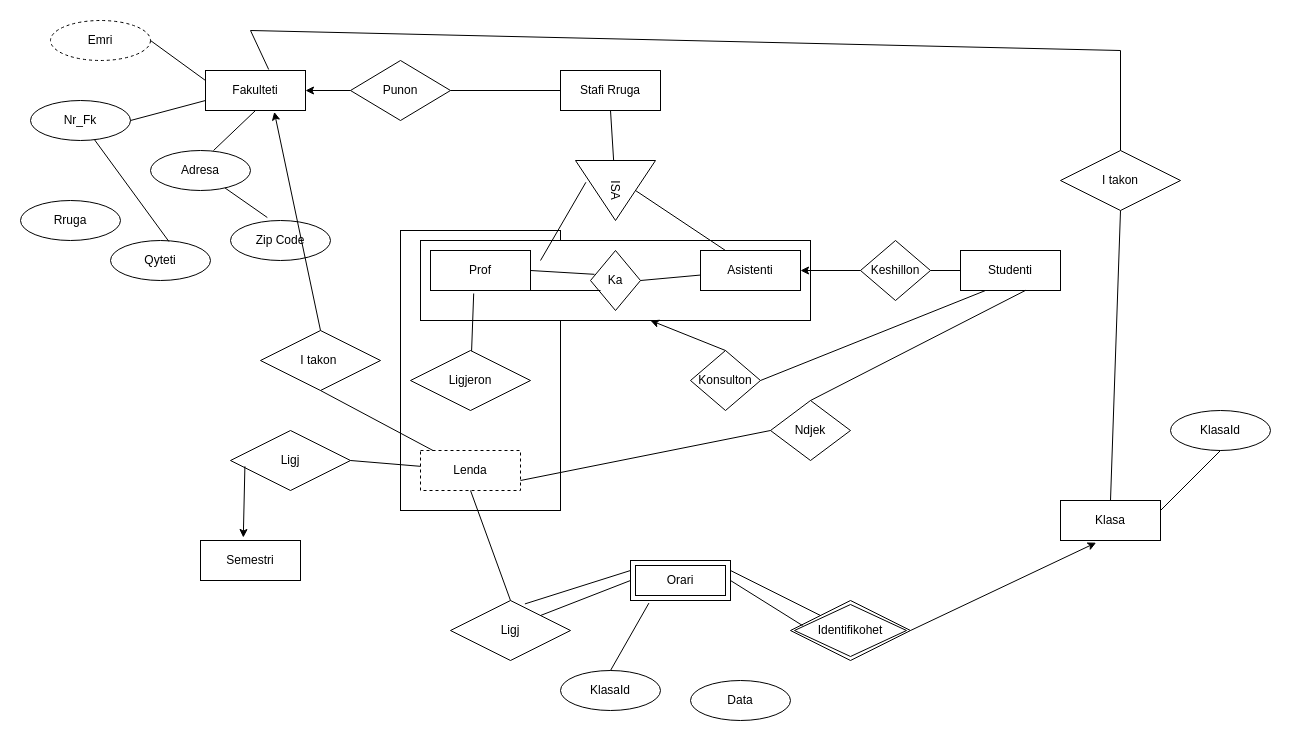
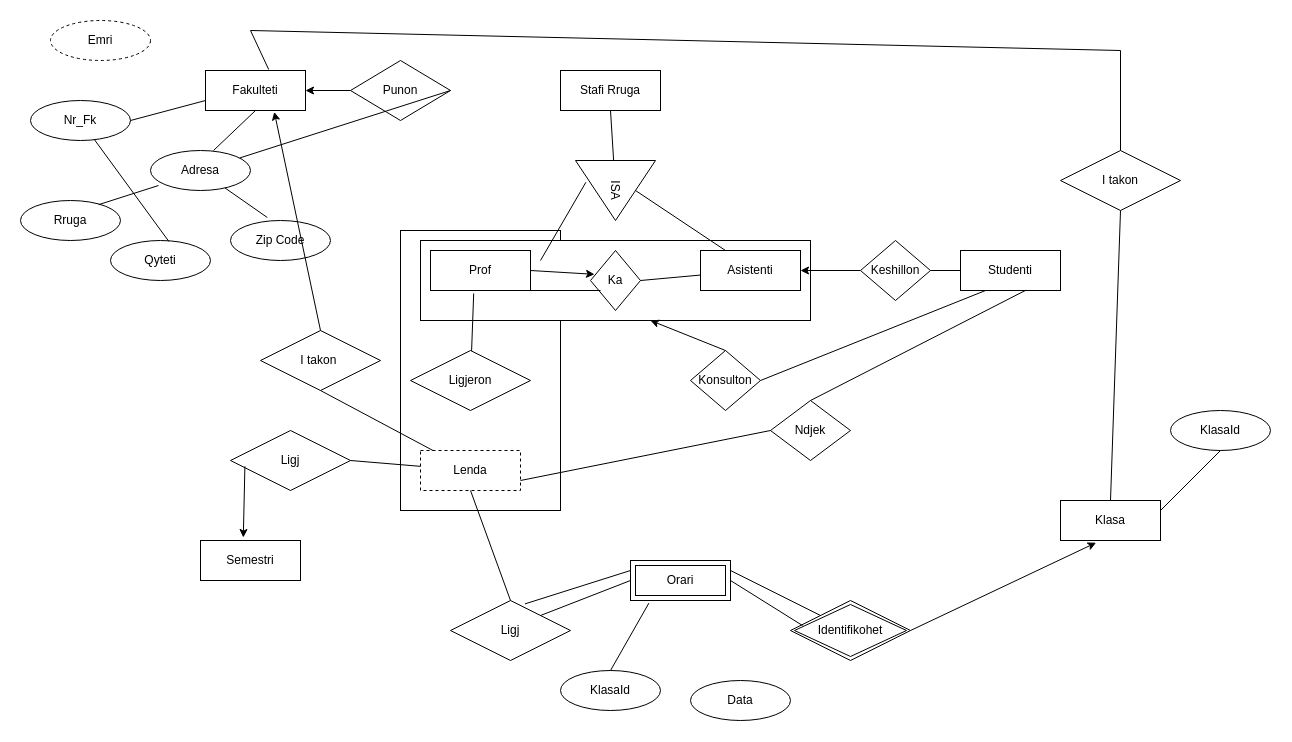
  <mxCell id="0" />
  <mxCell id="1" parent="0" />
  <mxCell id="2" value="Entity" style="whiteSpace=wrap;html=1;align=center;" vertex="1" parent="1"><mxGeometry x="400" y="230" width="160" height="280" as="geometry" /></mxCell>
  <mxCell id="3" value="Entity" style="whiteSpace=wrap;html=1;align=center;" vertex="1" parent="1"><mxGeometry x="420" y="240" width="390" height="80" as="geometry" /></mxCell>
  <mxCell id="4" value="Fakulteti" style="whiteSpace=wrap;html=1;align=center;" vertex="1" parent="1"><mxGeometry x="205" y="70" width="100" height="40" as="geometry" /></mxCell>
  <mxCell id="5" value="Punon" style="shape=rhombus;perimeter=rhombusPerimeter;whiteSpace=wrap;html=1;align=center;" vertex="1" parent="1"><mxGeometry x="350" y="60" width="100" height="60" as="geometry" /></mxCell>
  <mxCell id="6" value="Stafi Rruga" style="whiteSpace=wrap;html=1;align=center;" vertex="1" parent="1"><mxGeometry x="560" y="70" width="100" height="40" as="geometry" /></mxCell>
  <mxCell id="7" value="" style="endArrow=classic;html=1;entryX=1;entryY=0.5;entryDx=0;entryDy=0;exitX=0;exitY=0.5;exitDx=0;exitDy=0;" edge="1" parent="1" source="5" target="4"><mxGeometry width="50" height="50" relative="1" as="geometry"><mxPoint x="490" y="310" as="sourcePoint" /><mxPoint x="540" y="260" as="targetPoint" /></mxGeometry></mxCell>
- <mxCell id="8" value="" style="endArrow=none;html=1;rounded=0;entryX=0;entryY=0.5;entryDx=0;entryDy=0;exitX=1;exitY=0.5;exitDx=0;exitDy=0;" edge="1" parent="1" source="5" target="6"><mxGeometry relative="1" as="geometry"><mxPoint x="430" y="290" as="sourcePoint" /><mxPoint x="590" y="290" as="targetPoint" /></mxGeometry></mxCell>
+ <mxCell id="8" value="" style="endArrow=none;html=1;rounded=0;exitX=1;exitY=0.5;exitDx=0;exitDy=0;" edge="1" parent="1" source="5" target="14"><mxGeometry relative="1" as="geometry"><mxPoint x="430" y="290" as="sourcePoint" /><mxPoint x="590" y="290" as="targetPoint" /></mxGeometry></mxCell>
  <mxCell id="9" value="Nr_Fk" style="ellipse;whiteSpace=wrap;html=1;align=center;" vertex="1" parent="1"><mxGeometry x="30" y="100" width="100" height="40" as="geometry" /></mxCell>
  <mxCell id="10" value="Emri&lt;br&gt;" style="ellipse;whiteSpace=wrap;html=1;align=center;dashed=1;" vertex="1" parent="1"><mxGeometry x="50" y="20" width="100" height="40" as="geometry" /></mxCell>
  <mxCell id="11" value="Zip Code" style="ellipse;whiteSpace=wrap;html=1;align=center;" vertex="1" parent="1"><mxGeometry x="230" y="220" width="100" height="40" as="geometry" /></mxCell>
  <mxCell id="12" value="Qyteti&lt;br&gt;" style="ellipse;whiteSpace=wrap;html=1;align=center;" vertex="1" parent="1"><mxGeometry x="110" y="240" width="100" height="40" as="geometry" /></mxCell>
  <mxCell id="13" value="Rruga&lt;br&gt;" style="ellipse;whiteSpace=wrap;html=1;align=center;" vertex="1" parent="1"><mxGeometry x="20" y="200" width="100" height="40" as="geometry" /></mxCell>
  <mxCell id="14" value="Adresa&lt;br&gt;" style="ellipse;whiteSpace=wrap;html=1;align=center;" vertex="1" parent="1"><mxGeometry x="150" y="150" width="100" height="40" as="geometry" /></mxCell>
  <mxCell id="15" value="" style="endArrow=none;html=1;rounded=0;exitX=1;exitY=0.5;exitDx=0;exitDy=0;entryX=0;entryY=0.75;entryDx=0;entryDy=0;" edge="1" parent="1" source="9" target="4"><mxGeometry relative="1" as="geometry"><mxPoint x="450" y="260" as="sourcePoint" /><mxPoint x="610" y="260" as="targetPoint" /></mxGeometry></mxCell>
- <mxCell id="16" value="" style="endArrow=none;html=1;rounded=0;exitX=1;exitY=0.5;exitDx=0;exitDy=0;entryX=0;entryY=0.25;entryDx=0;entryDy=0;" edge="1" parent="1" source="10" target="4"><mxGeometry relative="1" as="geometry"><mxPoint x="370" y="180" as="sourcePoint" /><mxPoint x="530" y="180" as="targetPoint" /></mxGeometry></mxCell>
  <mxCell id="17" value="" style="endArrow=none;html=1;rounded=0;exitX=0.5;exitY=1;exitDx=0;exitDy=0;" edge="1" parent="1" source="4"><mxGeometry relative="1" as="geometry"><mxPoint x="450" y="260" as="sourcePoint" /><mxPoint x="213" y="150" as="targetPoint" /></mxGeometry></mxCell>
  <mxCell id="18" value="" style="endArrow=none;html=1;rounded=0;entryX=0.368;entryY=-0.075;entryDx=0;entryDy=0;entryPerimeter=0;" edge="1" parent="1" source="14" target="11"><mxGeometry relative="1" as="geometry"><mxPoint x="450" y="260" as="sourcePoint" /><mxPoint x="610" y="260" as="targetPoint" /></mxGeometry></mxCell>
  <mxCell id="19" value="" style="endArrow=none;html=1;rounded=0;exitX=0.584;exitY=0.025;exitDx=0;exitDy=0;exitPerimeter=0;" edge="1" parent="1" source="12" target="9"><mxGeometry relative="1" as="geometry"><mxPoint x="450" y="260" as="sourcePoint" /><mxPoint x="610" y="260" as="targetPoint" /></mxGeometry></mxCell>
+ <mxCell id="20" value="" style="endArrow=none;html=1;rounded=0;exitX=0.08;exitY=0.875;exitDx=0;exitDy=0;exitPerimeter=0;entryX=0.78;entryY=0.105;entryDx=0;entryDy=0;entryPerimeter=0;" edge="1" parent="1" source="14" target="13"><mxGeometry relative="1" as="geometry"><mxPoint x="450" y="260" as="sourcePoint" /><mxPoint x="610" y="260" as="targetPoint" /></mxGeometry></mxCell>
  <mxCell id="21" value="" style="endArrow=none;html=1;rounded=0;exitX=0.5;exitY=1;exitDx=0;exitDy=0;" edge="1" parent="1" source="6" target="22"><mxGeometry relative="1" as="geometry"><mxPoint x="450" y="260" as="sourcePoint" /><mxPoint x="610" y="190" as="targetPoint" /></mxGeometry></mxCell>
  <mxCell id="22" value="&lt;br&gt;ISA&lt;br&gt;&lt;br&gt;" style="triangle;whiteSpace=wrap;html=1;rotation=90;" vertex="1" parent="1"><mxGeometry x="585" y="150" width="60" height="80" as="geometry" /></mxCell>
  <mxCell id="23" value="" style="endArrow=none;html=1;entryX=0.5;entryY=0;entryDx=0;entryDy=0;exitX=0.25;exitY=0;exitDx=0;exitDy=0;" edge="1" parent="1" source="26" target="22"><mxGeometry width="50" height="50" relative="1" as="geometry"><mxPoint x="660" y="270" as="sourcePoint" /><mxPoint x="690" y="280" as="targetPoint" /></mxGeometry></mxCell>
  <mxCell id="24" value="" style="endArrow=none;html=1;entryX=0.363;entryY=0.87;entryDx=0;entryDy=0;entryPerimeter=0;" edge="1" parent="1" target="22"><mxGeometry width="50" height="50" relative="1" as="geometry"><mxPoint x="540" y="260" as="sourcePoint" /><mxPoint x="540" y="270" as="targetPoint" /></mxGeometry></mxCell>
  <mxCell id="25" value="Prof" style="whiteSpace=wrap;html=1;align=center;" vertex="1" parent="1"><mxGeometry x="430" y="250" width="100" height="40" as="geometry" /></mxCell>
  <mxCell id="26" value="Asistenti" style="whiteSpace=wrap;html=1;align=center;" vertex="1" parent="1"><mxGeometry x="700" y="250" width="100" height="40" as="geometry" /></mxCell>
  <mxCell id="27" value="Ka" style="shape=rhombus;perimeter=rhombusPerimeter;whiteSpace=wrap;html=1;align=center;" vertex="1" parent="1"><mxGeometry x="590" y="250" width="50" height="60" as="geometry" /></mxCell>
- <mxCell id="28" value="" style="endArrow=none;html=1;rounded=0;exitX=1;exitY=0.5;exitDx=0;exitDy=0;entryX=0.08;entryY=0.397;entryDx=0;entryDy=0;entryPerimeter=0;" edge="1" parent="1" source="25" target="27"><mxGeometry relative="1" as="geometry"><mxPoint x="440" y="290" as="sourcePoint" /><mxPoint x="600" y="290" as="targetPoint" /></mxGeometry></mxCell>
+ <mxCell id="28" value="" style="endArrow=classic;html=1;rounded=0;exitX=1;exitY=0.5;exitDx=0;exitDy=0;entryX=0.08;entryY=0.397;entryDx=0;entryDy=0;entryPerimeter=0;" edge="1" parent="1" source="25" target="27"><mxGeometry relative="1" as="geometry"><mxPoint x="440" y="290" as="sourcePoint" /><mxPoint x="600" y="290" as="targetPoint" /></mxGeometry></mxCell>
  <mxCell id="29" value="" style="endArrow=none;html=1;rounded=0;exitX=1;exitY=0.5;exitDx=0;exitDy=0;" edge="1" parent="1" source="27" target="26"><mxGeometry relative="1" as="geometry"><mxPoint x="440" y="290" as="sourcePoint" /><mxPoint x="600" y="290" as="targetPoint" /></mxGeometry></mxCell>
  <mxCell id="30" value="Keshillon" style="shape=rhombus;perimeter=rhombusPerimeter;whiteSpace=wrap;html=1;align=center;" vertex="1" parent="1"><mxGeometry x="860" y="240" width="70" height="60" as="geometry" /></mxCell>
  <mxCell id="31" value="Studenti" style="whiteSpace=wrap;html=1;align=center;" vertex="1" parent="1"><mxGeometry x="960" y="250" width="100" height="40" as="geometry" /></mxCell>
  <mxCell id="32" value="" style="endArrow=classic;html=1;entryX=1;entryY=0.5;entryDx=0;entryDy=0;exitX=0;exitY=0.5;exitDx=0;exitDy=0;" edge="1" parent="1" source="30" target="26"><mxGeometry width="50" height="50" relative="1" as="geometry"><mxPoint x="490" y="320" as="sourcePoint" /><mxPoint x="540" y="270" as="targetPoint" /></mxGeometry></mxCell>
  <mxCell id="33" value="" style="endArrow=none;html=1;rounded=0;entryX=0;entryY=0.5;entryDx=0;entryDy=0;" edge="1" parent="1" target="31"><mxGeometry relative="1" as="geometry"><mxPoint x="930" y="270" as="sourcePoint" /><mxPoint x="600" y="290" as="targetPoint" /></mxGeometry></mxCell>
  <mxCell id="34" value="Ndjek" style="shape=rhombus;perimeter=rhombusPerimeter;whiteSpace=wrap;html=1;align=center;" vertex="1" parent="1"><mxGeometry x="770" y="400" width="80" height="60" as="geometry" /></mxCell>
  <mxCell id="35" value="Konsulton" style="shape=rhombus;perimeter=rhombusPerimeter;whiteSpace=wrap;html=1;align=center;" vertex="1" parent="1"><mxGeometry x="690" y="350" width="70" height="60" as="geometry" /></mxCell>
  <mxCell id="36" value="" style="endArrow=none;html=1;rounded=0;entryX=0.25;entryY=1;entryDx=0;entryDy=0;exitX=1;exitY=0.5;exitDx=0;exitDy=0;" edge="1" parent="1" source="35" target="31"><mxGeometry relative="1" as="geometry"><mxPoint x="870" y="360" as="sourcePoint" /><mxPoint x="1030" y="360" as="targetPoint" /></mxGeometry></mxCell>
  <mxCell id="37" value="" style="endArrow=none;html=1;rounded=0;entryX=0.652;entryY=0.995;entryDx=0;entryDy=0;entryPerimeter=0;exitX=0.5;exitY=0;exitDx=0;exitDy=0;" edge="1" parent="1" source="34" target="31"><mxGeometry relative="1" as="geometry"><mxPoint x="850" y="399" as="sourcePoint" /><mxPoint x="1010" y="399" as="targetPoint" /></mxGeometry></mxCell>
  <mxCell id="38" value="" style="endArrow=none;html=1;rounded=0;exitX=0.432;exitY=1.075;exitDx=0;exitDy=0;exitPerimeter=0;" edge="1" parent="1" source="25" target="39"><mxGeometry relative="1" as="geometry"><mxPoint x="440" y="290" as="sourcePoint" /><mxPoint x="473" y="360" as="targetPoint" /></mxGeometry></mxCell>
  <mxCell id="39" value="Ligjeron" style="shape=rhombus;perimeter=rhombusPerimeter;whiteSpace=wrap;html=1;align=center;" vertex="1" parent="1"><mxGeometry x="410" y="350" width="120" height="60" as="geometry" /></mxCell>
  <mxCell id="40" value="Lenda" style="whiteSpace=wrap;html=1;align=center;dashed=1;" vertex="1" parent="1"><mxGeometry x="420" y="450" width="100" height="40" as="geometry" /></mxCell>
  <mxCell id="41" value="" style="endArrow=none;html=1;rounded=0;" edge="1" parent="1"><mxGeometry relative="1" as="geometry"><mxPoint x="440" y="290" as="sourcePoint" /><mxPoint x="600" y="290" as="targetPoint" /></mxGeometry></mxCell>
  <mxCell id="42" value="" style="endArrow=classic;html=1;exitX=0.5;exitY=0;exitDx=0;exitDy=0;" edge="1" parent="1" source="35"><mxGeometry width="50" height="50" relative="1" as="geometry"><mxPoint x="490" y="320" as="sourcePoint" /><mxPoint x="650" y="320" as="targetPoint" /></mxGeometry></mxCell>
  <mxCell id="43" value="" style="endArrow=none;html=1;rounded=0;entryX=0;entryY=0.5;entryDx=0;entryDy=0;exitX=1;exitY=0.75;exitDx=0;exitDy=0;" edge="1" parent="1" source="40" target="34"><mxGeometry relative="1" as="geometry"><mxPoint x="440" y="410" as="sourcePoint" /><mxPoint x="600" y="410" as="targetPoint" /></mxGeometry></mxCell>
  <mxCell id="44" value="I takon&amp;nbsp;" style="shape=rhombus;perimeter=rhombusPerimeter;whiteSpace=wrap;html=1;align=center;" vertex="1" parent="1"><mxGeometry x="260" y="330" width="120" height="60" as="geometry" /></mxCell>
  <mxCell id="45" value="Ligj" style="shape=rhombus;perimeter=rhombusPerimeter;whiteSpace=wrap;html=1;align=center;" vertex="1" parent="1"><mxGeometry x="230" y="430" width="120" height="60" as="geometry" /></mxCell>
  <mxCell id="46" value="Semestri" style="whiteSpace=wrap;html=1;align=center;" vertex="1" parent="1"><mxGeometry x="200" y="540" width="100" height="40" as="geometry" /></mxCell>
  <mxCell id="47" value="" style="endArrow=classic;html=1;entryX=0.428;entryY=-0.075;entryDx=0;entryDy=0;entryPerimeter=0;exitX=0.12;exitY=0.597;exitDx=0;exitDy=0;exitPerimeter=0;" edge="1" parent="1" source="45" target="46"><mxGeometry width="50" height="50" relative="1" as="geometry"><mxPoint x="490" y="440" as="sourcePoint" /><mxPoint x="540" y="390" as="targetPoint" /></mxGeometry></mxCell>
  <mxCell id="48" value="" style="endArrow=none;html=1;rounded=0;exitX=1;exitY=0.5;exitDx=0;exitDy=0;" edge="1" parent="1" source="45" target="40"><mxGeometry relative="1" as="geometry"><mxPoint x="440" y="410" as="sourcePoint" /><mxPoint x="600" y="410" as="targetPoint" /></mxGeometry></mxCell>
  <mxCell id="49" value="" style="endArrow=none;html=1;rounded=0;exitX=0.5;exitY=1;exitDx=0;exitDy=0;" edge="1" parent="1" source="44" target="40"><mxGeometry relative="1" as="geometry"><mxPoint x="440" y="410" as="sourcePoint" /><mxPoint x="600" y="410" as="targetPoint" /></mxGeometry></mxCell>
  <mxCell id="50" value="" style="endArrow=classic;html=1;entryX=0.688;entryY=1.035;entryDx=0;entryDy=0;entryPerimeter=0;exitX=0.5;exitY=0;exitDx=0;exitDy=0;" edge="1" parent="1" source="44" target="4"><mxGeometry width="50" height="50" relative="1" as="geometry"><mxPoint x="490" y="440" as="sourcePoint" /><mxPoint x="540" y="390" as="targetPoint" /></mxGeometry></mxCell>
  <mxCell id="51" value="Orari" style="shape=ext;margin=3;double=1;whiteSpace=wrap;html=1;align=center;" vertex="1" parent="1"><mxGeometry x="630" y="560" width="100" height="40" as="geometry" /></mxCell>
  <mxCell id="52" value="Ligj" style="shape=rhombus;perimeter=rhombusPerimeter;whiteSpace=wrap;html=1;align=center;" vertex="1" parent="1"><mxGeometry x="450" y="600" width="120" height="60" as="geometry" /></mxCell>
  <mxCell id="53" value="Identifikohet" style="shape=rhombus;double=1;perimeter=rhombusPerimeter;whiteSpace=wrap;html=1;align=center;" vertex="1" parent="1"><mxGeometry x="790" y="600" width="120" height="60" as="geometry" /></mxCell>
  <mxCell id="54" value="Data" style="ellipse;whiteSpace=wrap;html=1;align=center;" vertex="1" parent="1"><mxGeometry x="690" y="680" width="100" height="40" as="geometry" /></mxCell>
  <mxCell id="55" value="KlasaId" style="ellipse;whiteSpace=wrap;html=1;align=center;" vertex="1" parent="1"><mxGeometry x="560" y="670" width="100" height="40" as="geometry" /></mxCell>
  <mxCell id="56" value="" style="endArrow=none;html=1;rounded=0;exitX=0.62;exitY=0.057;exitDx=0;exitDy=0;exitPerimeter=0;entryX=0;entryY=0.25;entryDx=0;entryDy=0;" edge="1" parent="1" source="52" target="51"><mxGeometry relative="1" as="geometry"><mxPoint x="670" y="470" as="sourcePoint" /><mxPoint x="830" y="470" as="targetPoint" /></mxGeometry></mxCell>
  <mxCell id="57" value="" style="endArrow=none;html=1;rounded=0;entryX=0.1;entryY=0.417;entryDx=0;entryDy=0;entryPerimeter=0;exitX=1;exitY=0.5;exitDx=0;exitDy=0;" edge="1" parent="1" source="51" target="53"><mxGeometry relative="1" as="geometry"><mxPoint x="670" y="470" as="sourcePoint" /><mxPoint x="830" y="470" as="targetPoint" /></mxGeometry></mxCell>
  <mxCell id="58" value="" style="endArrow=none;html=1;rounded=0;entryX=0;entryY=0;entryDx=0;entryDy=0;exitX=1;exitY=0.25;exitDx=0;exitDy=0;" edge="1" parent="1" source="51" target="53"><mxGeometry relative="1" as="geometry"><mxPoint x="670" y="470" as="sourcePoint" /><mxPoint x="830" y="470" as="targetPoint" /></mxGeometry></mxCell>
  <mxCell id="59" value="" style="endArrow=none;html=1;rounded=0;entryX=0.5;entryY=0;entryDx=0;entryDy=0;exitX=0.184;exitY=1.065;exitDx=0;exitDy=0;exitPerimeter=0;" edge="1" parent="1" source="51" target="55"><mxGeometry relative="1" as="geometry"><mxPoint x="670" y="470" as="sourcePoint" /><mxPoint x="830" y="470" as="targetPoint" /></mxGeometry></mxCell>
  <mxCell id="60" value="" style="endArrow=none;html=1;rounded=0;exitX=1;exitY=0;exitDx=0;exitDy=0;entryX=0;entryY=0.5;entryDx=0;entryDy=0;" edge="1" parent="1" source="52" target="51"><mxGeometry relative="1" as="geometry"><mxPoint x="670" y="470" as="sourcePoint" /><mxPoint x="830" y="470" as="targetPoint" /></mxGeometry></mxCell>
  <mxCell id="61" value="" style="endArrow=none;html=1;rounded=0;exitX=0.5;exitY=0;exitDx=0;exitDy=0;entryX=0.5;entryY=1;entryDx=0;entryDy=0;" edge="1" parent="1" source="52" target="40"><mxGeometry relative="1" as="geometry"><mxPoint x="670" y="470" as="sourcePoint" /><mxPoint x="830" y="470" as="targetPoint" /></mxGeometry></mxCell>
  <mxCell id="62" value="Klasa" style="whiteSpace=wrap;html=1;align=center;" vertex="1" parent="1"><mxGeometry x="1060" y="500" width="100" height="40" as="geometry" /></mxCell>
  <mxCell id="63" value="" style="endArrow=classic;html=1;entryX=0.356;entryY=1.055;entryDx=0;entryDy=0;entryPerimeter=0;exitX=1;exitY=0.5;exitDx=0;exitDy=0;" edge="1" parent="1" source="53" target="62"><mxGeometry width="50" height="50" relative="1" as="geometry"><mxPoint x="720" y="490" as="sourcePoint" /><mxPoint x="770" y="440" as="targetPoint" /></mxGeometry></mxCell>
  <mxCell id="64" value="KlasaId" style="ellipse;whiteSpace=wrap;html=1;align=center;" vertex="1" parent="1"><mxGeometry x="1170" y="410" width="100" height="40" as="geometry" /></mxCell>
  <mxCell id="65" value="" style="endArrow=none;html=1;rounded=0;entryX=0.5;entryY=1;entryDx=0;entryDy=0;exitX=1;exitY=0.25;exitDx=0;exitDy=0;" edge="1" parent="1" source="62" target="64"><mxGeometry relative="1" as="geometry"><mxPoint x="670" y="470" as="sourcePoint" /><mxPoint x="830" y="470" as="targetPoint" /></mxGeometry></mxCell>
  <mxCell id="66" value="" style="endArrow=none;html=1;rounded=0;entryX=0.5;entryY=0;entryDx=0;entryDy=0;" edge="1" parent="1" target="62"><mxGeometry relative="1" as="geometry"><mxPoint x="1120" y="210" as="sourcePoint" /><mxPoint x="830" y="470" as="targetPoint" /></mxGeometry></mxCell>
  <mxCell id="67" value="I takon" style="shape=rhombus;perimeter=rhombusPerimeter;whiteSpace=wrap;html=1;align=center;" vertex="1" parent="1"><mxGeometry x="1060" y="150" width="120" height="60" as="geometry" /></mxCell>
  <mxCell id="68" value="" style="endArrow=none;html=1;rounded=0;entryX=0.5;entryY=0;entryDx=0;entryDy=0;" edge="1" parent="1" target="67"><mxGeometry relative="1" as="geometry"><mxPoint x="1120" y="50" as="sourcePoint" /><mxPoint x="830" y="250" as="targetPoint" /></mxGeometry></mxCell>
  <mxCell id="69" value="" style="endArrow=none;html=1;rounded=0;" edge="1" parent="1"><mxGeometry relative="1" as="geometry"><mxPoint x="250" y="30" as="sourcePoint" /><mxPoint x="1120" y="50" as="targetPoint" /></mxGeometry></mxCell>
  <mxCell id="70" value="" style="endArrow=none;html=1;rounded=0;exitX=0.632;exitY=-0.025;exitDx=0;exitDy=0;exitPerimeter=0;" edge="1" parent="1" source="4"><mxGeometry relative="1" as="geometry"><mxPoint x="250" y="60" as="sourcePoint" /><mxPoint x="250" y="30" as="targetPoint" /></mxGeometry></mxCell>
